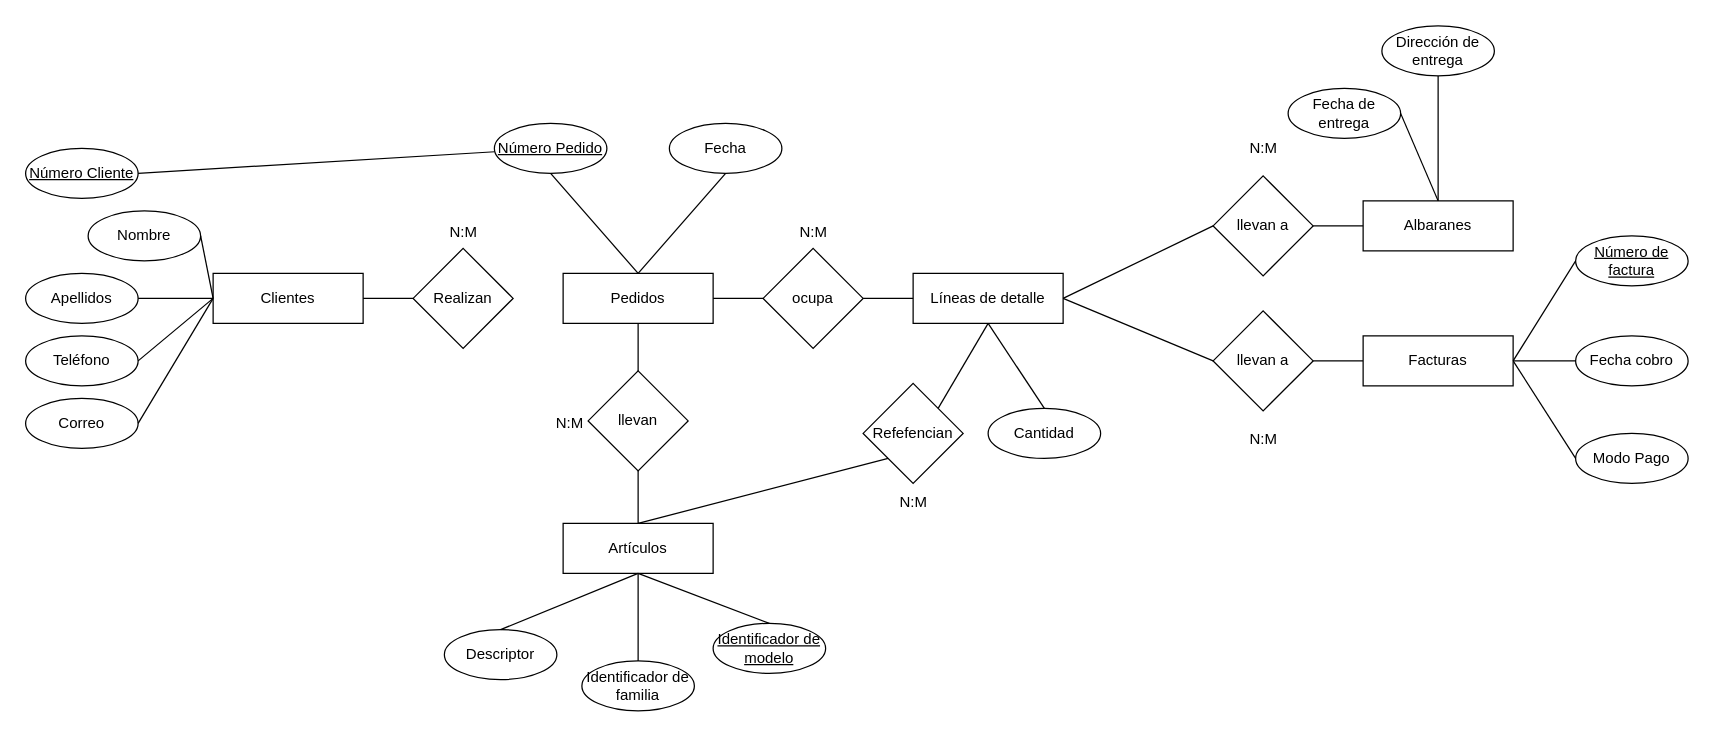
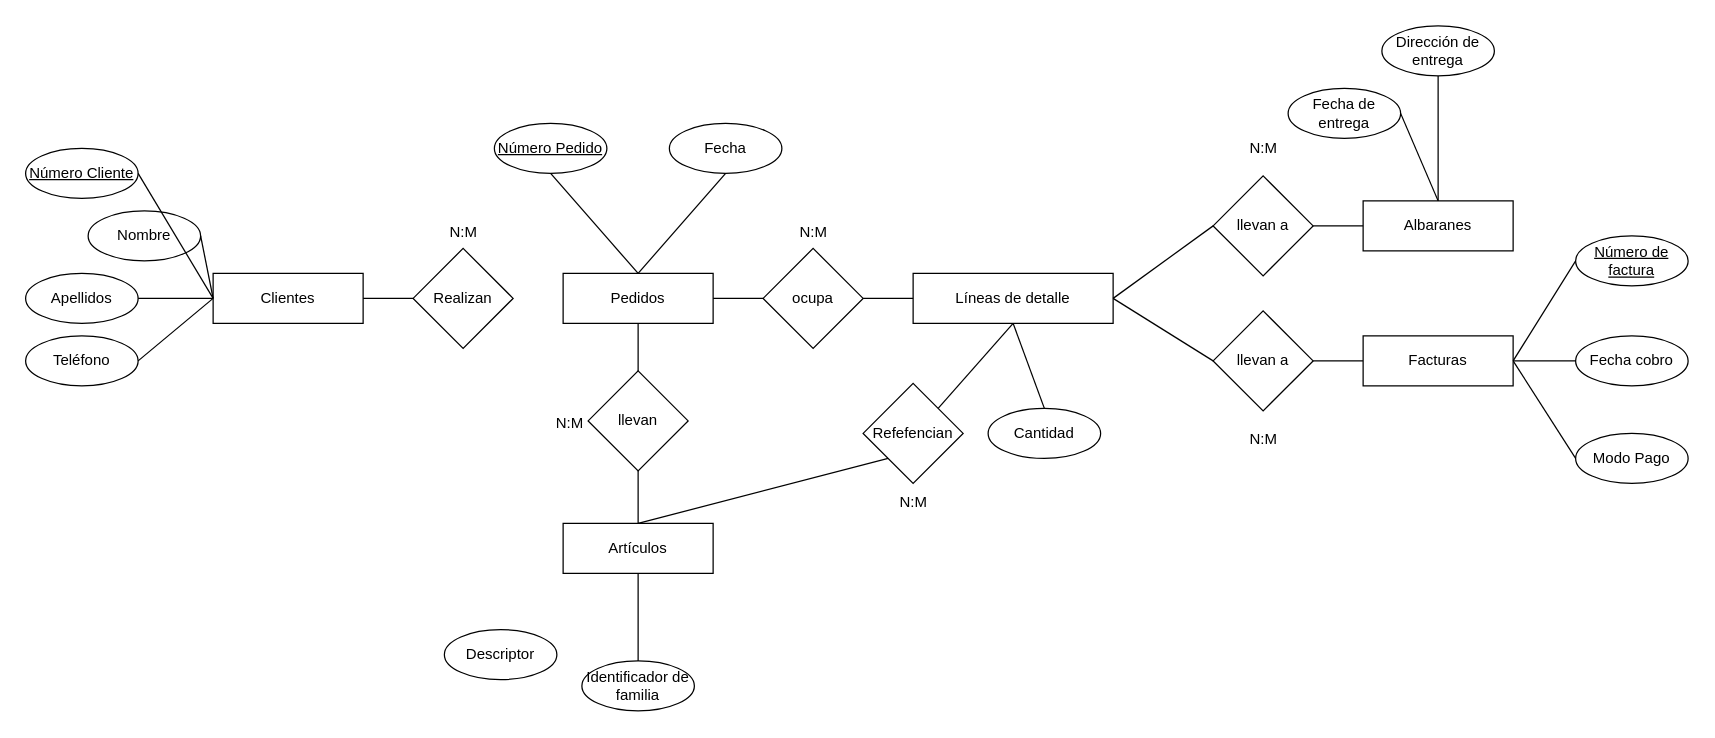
  <mxCell id="0" />
  <mxCell id="1" parent="0" />
  <mxCell id="2" value="Clientes" style="rounded=0;whiteSpace=wrap;html=1;" parent="1" vertex="1"><mxGeometry x="170" y="218" width="120" height="40" as="geometry" /></mxCell>
  <mxCell id="3" value="Realizan" style="rhombus;whiteSpace=wrap;html=1;rotation=0;" parent="1" vertex="1"><mxGeometry x="330" y="198" width="80" height="80" as="geometry" /></mxCell>
  <mxCell id="4" value="&lt;u&gt;Número Cliente&lt;/u&gt;" style="ellipse;whiteSpace=wrap;html=1;" parent="1" vertex="1"><mxGeometry x="20" y="118" width="90" height="40" as="geometry" /></mxCell>
  <mxCell id="5" value="Nombre" style="ellipse;whiteSpace=wrap;html=1;" parent="1" vertex="1"><mxGeometry x="70" y="168" width="90" height="40" as="geometry" /></mxCell>
  <mxCell id="6" value="Apellidos" style="ellipse;whiteSpace=wrap;html=1;" parent="1" vertex="1"><mxGeometry x="20" y="218" width="90" height="40" as="geometry" /></mxCell>
  <mxCell id="7" value="Teléfono" style="ellipse;whiteSpace=wrap;html=1;" parent="1" vertex="1"><mxGeometry x="20" y="268" width="90" height="40" as="geometry" /></mxCell>
- <mxCell id="8" value="Correo" style="ellipse;whiteSpace=wrap;html=1;" parent="1" vertex="1"><mxGeometry x="20" y="318" width="90" height="40" as="geometry" /></mxCell>
- <mxCell id="9" value="" style="endArrow=none;html=1;rounded=0;exitX=1;exitY=0.5;exitDx=0;exitDy=0;" parent="1" source="4" target="16" edge="1"><mxGeometry width="50" height="50" relative="1" as="geometry"><mxPoint x="140" y="218" as="sourcePoint" /><mxPoint x="190" y="168" as="targetPoint" /></mxGeometry></mxCell>
+ <mxCell id="9" value="" style="endArrow=none;html=1;rounded=0;entryX=0;entryY=0.5;entryDx=0;entryDy=0;exitX=1;exitY=0.5;exitDx=0;exitDy=0;" parent="1" source="4" target="2" edge="1"><mxGeometry width="50" height="50" relative="1" as="geometry"><mxPoint x="140" y="218" as="sourcePoint" /><mxPoint x="190" y="168" as="targetPoint" /></mxGeometry></mxCell>
  <mxCell id="10" value="" style="endArrow=none;html=1;rounded=0;entryX=1;entryY=0.5;entryDx=0;entryDy=0;" parent="1" target="5" edge="1"><mxGeometry width="50" height="50" relative="1" as="geometry"><mxPoint x="170" y="238" as="sourcePoint" /><mxPoint x="190" y="348" as="targetPoint" /></mxGeometry></mxCell>
  <mxCell id="11" value="" style="endArrow=none;html=1;rounded=0;entryX=1;entryY=0.5;entryDx=0;entryDy=0;" parent="1" target="6" edge="1"><mxGeometry width="50" height="50" relative="1" as="geometry"><mxPoint x="170" y="238" as="sourcePoint" /><mxPoint x="200" y="358" as="targetPoint" /></mxGeometry></mxCell>
  <mxCell id="12" value="" style="endArrow=none;html=1;rounded=0;entryX=1;entryY=0.5;entryDx=0;entryDy=0;exitX=0;exitY=0.5;exitDx=0;exitDy=0;" parent="1" source="2" target="7" edge="1"><mxGeometry width="50" height="50" relative="1" as="geometry"><mxPoint x="170" y="268" as="sourcePoint" /><mxPoint x="210" y="368" as="targetPoint" /></mxGeometry></mxCell>
- <mxCell id="13" value="" style="endArrow=none;html=1;rounded=0;entryX=1;entryY=0.5;entryDx=0;entryDy=0;exitX=0;exitY=0.5;exitDx=0;exitDy=0;" parent="1" source="2" target="8" edge="1"><mxGeometry width="50" height="50" relative="1" as="geometry"><mxPoint x="180" y="278" as="sourcePoint" /><mxPoint x="220" y="378" as="targetPoint" /></mxGeometry></mxCell>
  <mxCell id="14" value="" style="endArrow=none;html=1;rounded=0;" parent="1" target="3" edge="1"><mxGeometry width="50" height="50" relative="1" as="geometry"><mxPoint x="290" y="238" as="sourcePoint" /><mxPoint x="330" y="338" as="targetPoint" /></mxGeometry></mxCell>
  <mxCell id="15" value="Pedidos" style="rounded=0;whiteSpace=wrap;html=1;" parent="1" vertex="1"><mxGeometry x="450" y="218" width="120" height="40" as="geometry" /></mxCell>
  <mxCell id="16" value="&lt;u&gt;Número Pedido&lt;/u&gt;" style="ellipse;whiteSpace=wrap;html=1;" parent="1" vertex="1"><mxGeometry x="395" y="98" width="90" height="40" as="geometry" /></mxCell>
  <mxCell id="17" value="Fecha" style="ellipse;whiteSpace=wrap;html=1;" parent="1" vertex="1"><mxGeometry x="535" y="98" width="90" height="40" as="geometry" /></mxCell>
  <mxCell id="18" value="" style="endArrow=none;html=1;rounded=0;entryX=1;entryY=0.5;entryDx=0;entryDy=0;exitX=0;exitY=0.5;exitDx=0;exitDy=0;" parent="1" source="19" target="15" edge="1"><mxGeometry width="50" height="50" relative="1" as="geometry"><mxPoint x="600" y="268" as="sourcePoint" /><mxPoint x="560" y="398" as="targetPoint" /></mxGeometry></mxCell>
  <mxCell id="19" value="ocupa" style="rhombus;whiteSpace=wrap;html=1;rotation=0;" parent="1" vertex="1"><mxGeometry x="610" y="198" width="80" height="80" as="geometry" /></mxCell>
- <mxCell id="20" value="Líneas de detalle" style="rounded=0;whiteSpace=wrap;html=1;" parent="1" vertex="1"><mxGeometry x="730" y="218" width="120" height="40" as="geometry" /></mxCell>
+ <mxCell id="20" value="Líneas de detalle" style="rounded=0;whiteSpace=wrap;html=1;" parent="1" vertex="1"><mxGeometry x="730" y="218" width="160" height="40" as="geometry" /></mxCell>
  <mxCell id="21" value="" style="endArrow=none;html=1;rounded=0;entryX=1;entryY=0.5;entryDx=0;entryDy=0;exitX=0;exitY=0.5;exitDx=0;exitDy=0;" parent="1" source="20" target="19" edge="1"><mxGeometry width="50" height="50" relative="1" as="geometry"><mxPoint x="620" y="248" as="sourcePoint" /><mxPoint x="580" y="248" as="targetPoint" /></mxGeometry></mxCell>
  <mxCell id="22" value="" style="endArrow=none;html=1;rounded=0;entryX=0;entryY=0.5;entryDx=0;entryDy=0;exitX=1;exitY=0.5;exitDx=0;exitDy=0;" parent="1" source="38" target="46" edge="1"><mxGeometry width="50" height="50" relative="1" as="geometry"><mxPoint x="310" y="498" as="sourcePoint" /><mxPoint x="360" y="448" as="targetPoint" /></mxGeometry></mxCell>
  <mxCell id="23" value="" style="endArrow=none;html=1;rounded=0;entryX=0.5;entryY=1;entryDx=0;entryDy=0;exitX=0.5;exitY=0;exitDx=0;exitDy=0;" parent="1" source="15" target="16" edge="1"><mxGeometry width="50" height="50" relative="1" as="geometry"><mxPoint x="400" y="218" as="sourcePoint" /><mxPoint x="450" y="168" as="targetPoint" /></mxGeometry></mxCell>
  <mxCell id="24" value="" style="endArrow=none;html=1;rounded=0;entryX=0.5;entryY=1;entryDx=0;entryDy=0;exitX=0.5;exitY=0;exitDx=0;exitDy=0;" parent="1" source="15" target="17" edge="1"><mxGeometry width="50" height="50" relative="1" as="geometry"><mxPoint x="530" y="468" as="sourcePoint" /><mxPoint x="580" y="418" as="targetPoint" /></mxGeometry></mxCell>
  <mxCell id="25" value="Cantidad" style="ellipse;whiteSpace=wrap;html=1;" parent="1" vertex="1"><mxGeometry x="790" y="326" width="90" height="40" as="geometry" /></mxCell>
  <mxCell id="26" value="" style="endArrow=none;html=1;rounded=0;exitX=0.5;exitY=1;exitDx=0;exitDy=0;entryX=0.5;entryY=0;entryDx=0;entryDy=0;" parent="1" source="20" target="25" edge="1"><mxGeometry width="50" height="50" relative="1" as="geometry"><mxPoint x="880" y="268" as="sourcePoint" /><mxPoint x="930" y="218" as="targetPoint" /></mxGeometry></mxCell>
  <mxCell id="27" value="llevan a" style="rhombus;whiteSpace=wrap;html=1;rotation=0;" parent="1" vertex="1"><mxGeometry x="970" y="140" width="80" height="80" as="geometry" /></mxCell>
  <mxCell id="28" value="Albaranes" style="rounded=0;whiteSpace=wrap;html=1;" parent="1" vertex="1"><mxGeometry x="1090" y="160" width="120" height="40" as="geometry" /></mxCell>
  <mxCell id="29" value="" style="endArrow=none;html=1;rounded=0;entryX=0;entryY=0.5;entryDx=0;entryDy=0;exitX=1;exitY=0.5;exitDx=0;exitDy=0;" parent="1" source="20" target="27" edge="1"><mxGeometry width="50" height="50" relative="1" as="geometry"><mxPoint x="840" y="318" as="sourcePoint" /><mxPoint x="890" y="268" as="targetPoint" /></mxGeometry></mxCell>
  <mxCell id="30" value="" style="endArrow=none;html=1;rounded=0;exitX=1;exitY=0.5;exitDx=0;exitDy=0;entryX=0;entryY=0.5;entryDx=0;entryDy=0;" parent="1" source="27" target="28" edge="1"><mxGeometry width="50" height="50" relative="1" as="geometry"><mxPoint x="1030" y="255" as="sourcePoint" /><mxPoint x="1080" y="205" as="targetPoint" /></mxGeometry></mxCell>
  <mxCell id="31" value="Fecha de entrega" style="ellipse;whiteSpace=wrap;html=1;" parent="1" vertex="1"><mxGeometry x="1030" y="70" width="90" height="40" as="geometry" /></mxCell>
  <mxCell id="32" value="Dirección de entrega" style="ellipse;whiteSpace=wrap;html=1;" parent="1" vertex="1"><mxGeometry x="1105" y="20" width="90" height="40" as="geometry" /></mxCell>
  <mxCell id="33" value="" style="endArrow=none;html=1;rounded=0;entryX=1;entryY=0.5;entryDx=0;entryDy=0;exitX=0.5;exitY=0;exitDx=0;exitDy=0;" parent="1" source="28" target="31" edge="1"><mxGeometry width="50" height="50" relative="1" as="geometry"><mxPoint x="600" y="400" as="sourcePoint" /><mxPoint x="650" y="350" as="targetPoint" /></mxGeometry></mxCell>
  <mxCell id="34" value="" style="endArrow=none;html=1;rounded=0;entryX=0.5;entryY=1;entryDx=0;entryDy=0;" parent="1" source="28" target="32" edge="1"><mxGeometry width="50" height="50" relative="1" as="geometry"><mxPoint x="1000" y="310" as="sourcePoint" /><mxPoint x="1050" y="260" as="targetPoint" /></mxGeometry></mxCell>
  <mxCell id="35" value="llevan a" style="rhombus;whiteSpace=wrap;html=1;rotation=0;" parent="1" vertex="1"><mxGeometry x="970" y="248" width="80" height="80" as="geometry" /></mxCell>
  <mxCell id="36" value="" style="endArrow=none;html=1;rounded=0;exitX=0;exitY=0.5;exitDx=0;exitDy=0;entryX=1;entryY=0.5;entryDx=0;entryDy=0;" parent="1" source="35" target="20" edge="1"><mxGeometry width="50" height="50" relative="1" as="geometry"><mxPoint x="1170" y="180" as="sourcePoint" /><mxPoint x="1150" y="250" as="targetPoint" /></mxGeometry></mxCell>
  <mxCell id="37" value="" style="endArrow=none;html=1;rounded=0;entryX=1;entryY=0.5;entryDx=0;entryDy=0;exitX=0;exitY=0.5;exitDx=0;exitDy=0;" parent="1" source="38" target="35" edge="1"><mxGeometry width="50" height="50" relative="1" as="geometry"><mxPoint x="320" y="508" as="sourcePoint" /><mxPoint x="370" y="458" as="targetPoint" /></mxGeometry></mxCell>
  <mxCell id="38" value="Facturas" style="rounded=0;whiteSpace=wrap;html=1;" parent="1" vertex="1"><mxGeometry x="1090" y="268" width="120" height="40" as="geometry" /></mxCell>
  <mxCell id="39" value="N:M" style="text;html=1;align=center;verticalAlign=middle;resizable=0;points=[];autosize=1;strokeColor=none;fillColor=none;" parent="1" vertex="1"><mxGeometry x="625" y="170" width="50" height="30" as="geometry" /></mxCell>
  <mxCell id="40" value="N:M" style="text;html=1;align=center;verticalAlign=middle;resizable=0;points=[];autosize=1;strokeColor=none;fillColor=none;" parent="1" vertex="1"><mxGeometry x="345" y="170" width="50" height="30" as="geometry" /></mxCell>
  <mxCell id="41" value="Descriptor" style="ellipse;whiteSpace=wrap;html=1;" parent="1" vertex="1"><mxGeometry x="355" y="503" width="90" height="40" as="geometry" /></mxCell>
  <mxCell id="42" value="Identificador de familia" style="ellipse;whiteSpace=wrap;html=1;" parent="1" vertex="1"><mxGeometry x="465" y="528" width="90" height="40" as="geometry" /></mxCell>
- <mxCell id="43" value="&lt;u&gt;Identificador de modelo&lt;/u&gt;" style="ellipse;whiteSpace=wrap;html=1;" parent="1" vertex="1"><mxGeometry x="570" y="498" width="90" height="40" as="geometry" /></mxCell>
  <mxCell id="44" value="&lt;u&gt;Número de factura&lt;/u&gt;" style="ellipse;whiteSpace=wrap;html=1;" parent="1" vertex="1"><mxGeometry x="1260" y="188" width="90" height="40" as="geometry" /></mxCell>
  <mxCell id="45" value="Fecha cobro" style="ellipse;whiteSpace=wrap;html=1;" parent="1" vertex="1"><mxGeometry x="1260" y="268" width="90" height="40" as="geometry" /></mxCell>
  <mxCell id="46" value="Modo Pago" style="ellipse;whiteSpace=wrap;html=1;" parent="1" vertex="1"><mxGeometry x="1260" y="346" width="90" height="40" as="geometry" /></mxCell>
  <mxCell id="47" value="" style="endArrow=none;html=1;rounded=0;entryX=0;entryY=0.5;entryDx=0;entryDy=0;exitX=1;exitY=0.5;exitDx=0;exitDy=0;" parent="1" source="38" target="45" edge="1"><mxGeometry width="50" height="50" relative="1" as="geometry"><mxPoint x="320" y="508" as="sourcePoint" /><mxPoint x="370" y="458" as="targetPoint" /></mxGeometry></mxCell>
  <mxCell id="48" value="" style="endArrow=none;html=1;rounded=0;entryX=0;entryY=0.5;entryDx=0;entryDy=0;exitX=1;exitY=0.5;exitDx=0;exitDy=0;" parent="1" source="38" target="44" edge="1"><mxGeometry width="50" height="50" relative="1" as="geometry"><mxPoint x="1180" y="258" as="sourcePoint" /><mxPoint x="1230" y="208" as="targetPoint" /></mxGeometry></mxCell>
  <mxCell id="49" value="N:M" style="text;html=1;align=center;verticalAlign=middle;resizable=0;points=[];autosize=1;strokeColor=none;fillColor=none;" parent="1" vertex="1"><mxGeometry x="985" y="103" width="50" height="30" as="geometry" /></mxCell>
  <mxCell id="50" value="N:M" style="text;html=1;align=center;verticalAlign=middle;resizable=0;points=[];autosize=1;strokeColor=none;fillColor=none;" parent="1" vertex="1"><mxGeometry x="985" y="336" width="50" height="30" as="geometry" /></mxCell>
  <mxCell id="51" value="Artículos" style="rounded=0;whiteSpace=wrap;html=1;" vertex="1" parent="1"><mxGeometry x="450" y="418" width="120" height="40" as="geometry" /></mxCell>
  <mxCell id="52" value="llevan" style="rhombus;whiteSpace=wrap;html=1;rotation=0;" vertex="1" parent="1"><mxGeometry x="470" y="296" width="80" height="80" as="geometry" /></mxCell>
  <mxCell id="53" value="" style="endArrow=none;html=1;rounded=0;entryX=0.5;entryY=1;entryDx=0;entryDy=0;exitX=0.5;exitY=0;exitDx=0;exitDy=0;" edge="1" parent="1" source="52" target="15"><mxGeometry width="50" height="50" relative="1" as="geometry"><mxPoint x="430" y="348" as="sourcePoint" /><mxPoint x="480" y="298" as="targetPoint" /></mxGeometry></mxCell>
  <mxCell id="54" value="" style="endArrow=none;html=1;rounded=0;entryX=0.5;entryY=1;entryDx=0;entryDy=0;exitX=0.5;exitY=0;exitDx=0;exitDy=0;" edge="1" parent="1" source="51" target="52"><mxGeometry width="50" height="50" relative="1" as="geometry"><mxPoint x="410" y="438" as="sourcePoint" /><mxPoint x="460" y="388" as="targetPoint" /></mxGeometry></mxCell>
- <mxCell id="55" value="" style="endArrow=none;html=1;rounded=0;entryX=0.5;entryY=1;entryDx=0;entryDy=0;exitX=0.5;exitY=0;exitDx=0;exitDy=0;" edge="1" parent="1" source="41" target="51"><mxGeometry width="50" height="50" relative="1" as="geometry"><mxPoint x="310" y="528" as="sourcePoint" /><mxPoint x="360" y="478" as="targetPoint" /></mxGeometry></mxCell>
  <mxCell id="56" value="" style="endArrow=none;html=1;rounded=0;entryX=0.5;entryY=1;entryDx=0;entryDy=0;exitX=0.5;exitY=0;exitDx=0;exitDy=0;" edge="1" parent="1" source="42" target="51"><mxGeometry width="50" height="50" relative="1" as="geometry"><mxPoint x="415" y="508" as="sourcePoint" /><mxPoint x="520" y="468" as="targetPoint" /></mxGeometry></mxCell>
- <mxCell id="57" value="" style="endArrow=none;html=1;rounded=0;entryX=0.5;entryY=1;entryDx=0;entryDy=0;exitX=0.5;exitY=0;exitDx=0;exitDy=0;" edge="1" parent="1" source="43" target="51"><mxGeometry width="50" height="50" relative="1" as="geometry"><mxPoint x="520" y="538" as="sourcePoint" /><mxPoint x="520" y="468" as="targetPoint" /></mxGeometry></mxCell>
  <mxCell id="58" value="Refefencian" style="rhombus;whiteSpace=wrap;html=1;rotation=0;" vertex="1" parent="1"><mxGeometry x="690" y="306" width="80" height="80" as="geometry" /></mxCell>
  <mxCell id="59" value="" style="endArrow=none;html=1;rounded=0;entryX=0.5;entryY=1;entryDx=0;entryDy=0;exitX=1;exitY=0;exitDx=0;exitDy=0;" edge="1" parent="1" source="58" target="20"><mxGeometry width="50" height="50" relative="1" as="geometry"><mxPoint x="740" y="488" as="sourcePoint" /><mxPoint x="790" y="438" as="targetPoint" /></mxGeometry></mxCell>
  <mxCell id="60" value="" style="endArrow=none;html=1;rounded=0;entryX=0;entryY=1;entryDx=0;entryDy=0;exitX=0.5;exitY=0;exitDx=0;exitDy=0;" edge="1" parent="1" source="51" target="58"><mxGeometry width="50" height="50" relative="1" as="geometry"><mxPoint x="740" y="316" as="sourcePoint" /><mxPoint x="800" y="268" as="targetPoint" /></mxGeometry></mxCell>
  <mxCell id="61" value="N:M" style="text;html=1;align=center;verticalAlign=middle;resizable=0;points=[];autosize=1;strokeColor=none;fillColor=none;" vertex="1" parent="1"><mxGeometry x="430" y="323" width="50" height="30" as="geometry" /></mxCell>
  <mxCell id="62" value="N:M" style="text;html=1;align=center;verticalAlign=middle;resizable=0;points=[];autosize=1;strokeColor=none;fillColor=none;" vertex="1" parent="1"><mxGeometry x="705" y="386" width="50" height="30" as="geometry" /></mxCell>
